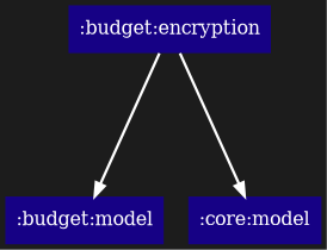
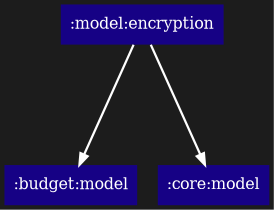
  digraph {
    bgcolor="#1c1c1c"
    rankdir=TB
    ranksep=1.5
    node [color=transparent fillcolor="#160185" fontcolor=white shape=box style=filled]
    edge [arrowhead=normal color=white style=bold]
-   ":budget:encryption"
+   ":budget:encryption" [label=":model:encryption"]
    ":budget:model"
    ":core:model"
    ":budget:encryption" -> ":budget:model"
    ":budget:encryption" -> ":core:model"
  }
